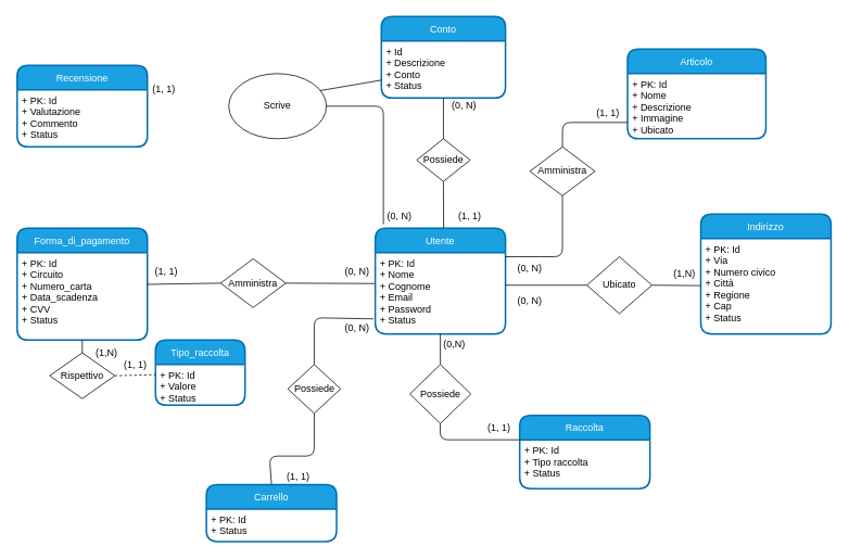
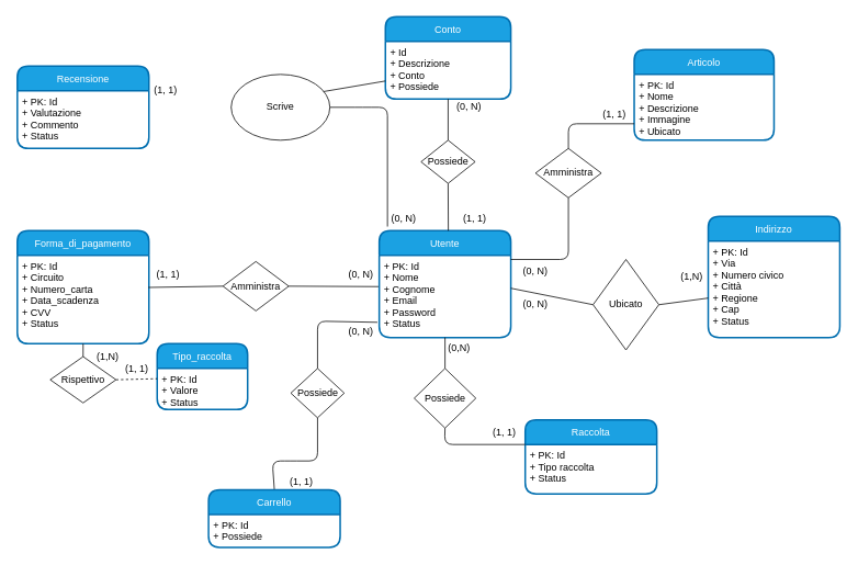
  <mxCell id="0" />
  <mxCell id="1" parent="0" />
  <mxCell id="2" value="Utente" style="swimlane;childLayout=stackLayout;horizontal=1;startSize=30;horizontalStack=0;rounded=1;fontSize=12;fontStyle=0;strokeWidth=2;resizeParent=0;resizeLast=1;shadow=0;dashed=0;align=center;fillColor=#1ba1e2;fontColor=#ffffff;strokeColor=#006EAF;" parent="1" vertex="1"><mxGeometry x="460" y="280" width="160" height="130" as="geometry" /></mxCell>
  <mxCell id="3" value="+ PK: Id&#10;+ Nome&#10;+ Cognome&#10;+ Email&#10;+ Password&#10;+ Status" style="align=left;strokeColor=none;fillColor=none;spacingLeft=4;fontSize=12;verticalAlign=top;resizable=0;rotatable=0;part=1;" parent="2" vertex="1"><mxGeometry y="30" width="160" height="100" as="geometry" /></mxCell>
  <mxCell id="4" value="Indirizzo" style="swimlane;childLayout=stackLayout;horizontal=1;startSize=30;horizontalStack=0;rounded=1;fontSize=12;fontStyle=0;strokeWidth=2;resizeParent=0;resizeLast=1;shadow=0;dashed=0;align=center;fillColor=#1ba1e2;fontColor=#ffffff;strokeColor=#006EAF;" parent="1" vertex="1"><mxGeometry x="860" y="262.5" width="160" height="147.5" as="geometry" /></mxCell>
  <mxCell id="5" value="+ PK: Id&#10;+ Via&#10;+ Numero civico&#10;+ Città&#10;+ Regione&#10;+ Cap&#10;+ Status" style="align=left;strokeColor=none;fillColor=none;spacingLeft=4;fontSize=12;verticalAlign=top;resizable=0;rotatable=0;part=1;" parent="4" vertex="1"><mxGeometry y="30" width="160" height="117.5" as="geometry" /></mxCell>
  <mxCell id="6" style="edgeStyle=none;html=1;exitX=1;exitY=0.5;exitDx=0;exitDy=0;endArrow=none;endFill=0;fontSize=12;" parent="1" source="8" target="5" edge="1"><mxGeometry relative="1" as="geometry" /></mxCell>
  <mxCell id="7" style="edgeStyle=none;html=1;exitX=0;exitY=0.5;exitDx=0;exitDy=0;endArrow=none;endFill=0;" parent="1" source="8" edge="1"><mxGeometry relative="1" as="geometry"><mxPoint x="620" y="350" as="targetPoint" /></mxGeometry></mxCell>
- <mxCell id="8" value="Ubicato" style="shape=rhombus;perimeter=rhombusPerimeter;whiteSpace=wrap;html=1;align=center;fontSize=12;" parent="1" vertex="1"><mxGeometry x="720" y="315" width="80" height="70" as="geometry" /></mxCell>
+ <mxCell id="8" value="Ubicato" style="shape=rhombus;perimeter=rhombusPerimeter;whiteSpace=wrap;html=1;align=center;fontSize=12;" parent="1" vertex="1"><mxGeometry x="720" y="315" width="80" height="110" as="geometry" /></mxCell>
  <mxCell id="9" value="(1,N)" style="text;html=1;strokeColor=none;fillColor=none;align=center;verticalAlign=middle;whiteSpace=wrap;rounded=0;fontSize=12;" parent="1" vertex="1"><mxGeometry x="810" y="321.25" width="60" height="30" as="geometry" /></mxCell>
  <mxCell id="10" value="(0, N)" style="text;html=1;strokeColor=none;fillColor=none;align=center;verticalAlign=middle;whiteSpace=wrap;rounded=0;fontSize=12;" parent="1" vertex="1"><mxGeometry x="620" y="315" width="60" height="30" as="geometry" /></mxCell>
  <mxCell id="11" style="edgeStyle=none;html=1;exitX=0.5;exitY=1;exitDx=0;exitDy=0;endArrow=none;endFill=0;" parent="1" source="12" edge="1"><mxGeometry relative="1" as="geometry"><mxPoint x="544" y="280" as="targetPoint" /></mxGeometry></mxCell>
  <mxCell id="12" value="Possiede" style="shape=rhombus;perimeter=rhombusPerimeter;whiteSpace=wrap;html=1;align=center;fontSize=12;" parent="1" vertex="1"><mxGeometry x="510.87" y="170" width="65.75" height="52.5" as="geometry" /></mxCell>
  <mxCell id="13" value="Conto" style="swimlane;childLayout=stackLayout;horizontal=1;startSize=30;horizontalStack=0;rounded=1;fontSize=12;fontStyle=0;strokeWidth=2;resizeParent=0;resizeLast=1;shadow=0;dashed=0;align=center;fillColor=#1ba1e2;fontColor=#ffffff;strokeColor=#006EAF;" parent="1" vertex="1"><mxGeometry x="467.5" y="20" width="152.5" height="100" as="geometry" /></mxCell>
- <mxCell id="14" value="+ Id&#10;+ Descrizione&#10;+ Conto&#10;+ Status" style="align=left;strokeColor=none;fillColor=none;spacingLeft=4;fontSize=12;verticalAlign=top;resizable=0;rotatable=0;part=1;" parent="13" vertex="1"><mxGeometry y="30" width="152.5" height="70" as="geometry" /></mxCell>
+ <mxCell id="14" value="+ Id&#10;+ Descrizione&#10;+ Conto&#10;+ Possiede" style="align=left;strokeColor=none;fillColor=none;spacingLeft=4;fontSize=12;verticalAlign=top;resizable=0;rotatable=0;part=1;" parent="13" vertex="1"><mxGeometry y="30" width="152.5" height="70" as="geometry" /></mxCell>
  <mxCell id="15" style="edgeStyle=none;html=1;exitX=0.5;exitY=0;exitDx=0;exitDy=0;entryX=0.5;entryY=1;entryDx=0;entryDy=0;endArrow=none;endFill=0;fontSize=12;" parent="1" source="12" target="14" edge="1"><mxGeometry relative="1" as="geometry" /></mxCell>
  <mxCell id="16" value="(0, N)" style="text;html=1;align=center;verticalAlign=middle;resizable=0;points=[];autosize=1;strokeColor=none;fillColor=none;fontSize=12;" parent="1" vertex="1"><mxGeometry x="543.75" y="115" width="50" height="30" as="geometry" /></mxCell>
  <mxCell id="17" value="(1, 1)" style="text;html=1;align=center;verticalAlign=middle;resizable=0;points=[];autosize=1;strokeColor=none;fillColor=none;fontSize=12;" parent="1" vertex="1"><mxGeometry x="551.25" y="250" width="50" height="30" as="geometry" /></mxCell>
  <mxCell id="18" value="Forma_di_pagamento" style="swimlane;childLayout=stackLayout;horizontal=1;startSize=30;horizontalStack=0;rounded=1;fontSize=12;fontStyle=0;strokeWidth=2;resizeParent=0;resizeLast=1;shadow=0;dashed=0;align=center;fillColor=#1ba1e2;fontColor=#ffffff;strokeColor=#006EAF;" parent="1" vertex="1"><mxGeometry x="20" y="280" width="160" height="137.5" as="geometry" /></mxCell>
  <mxCell id="19" style="edgeStyle=none;html=1;fontSize=12;" parent="18" source="20" target="18" edge="1"><mxGeometry relative="1" as="geometry" /></mxCell>
  <mxCell id="20" value="+ PK: Id&#10;+ Circuito&#10;+ Numero_carta&#10;+ Data_scadenza&#10;+ CVV&#10;+ Status&#10;&#10;&#10;" style="align=left;strokeColor=none;fillColor=none;spacingLeft=4;fontSize=12;verticalAlign=top;resizable=0;rotatable=0;part=1;" parent="18" vertex="1"><mxGeometry y="30" width="160" height="107.5" as="geometry" /></mxCell>
  <mxCell id="21" value="Tipo_raccolta" style="swimlane;childLayout=stackLayout;horizontal=1;startSize=30;horizontalStack=0;rounded=1;fontSize=12;fontStyle=0;strokeWidth=2;resizeParent=0;resizeLast=1;shadow=0;dashed=0;align=center;fillColor=#1ba1e2;fontColor=#ffffff;strokeColor=#006EAF;" parent="1" vertex="1"><mxGeometry x="190" y="417.5" width="110" height="80" as="geometry" /></mxCell>
  <mxCell id="22" value="+ PK: Id&#10;+ Valore&#10;+ Status&#10;" style="align=left;strokeColor=none;fillColor=none;spacingLeft=4;fontSize=12;verticalAlign=top;resizable=0;rotatable=0;part=1;" parent="21" vertex="1"><mxGeometry y="30" width="110" height="50" as="geometry" /></mxCell>
  <mxCell id="23" style="edgeStyle=none;html=1;exitX=0;exitY=0.5;exitDx=0;exitDy=0;endArrow=none;endFill=0;entryX=0.996;entryY=0.363;entryDx=0;entryDy=0;entryPerimeter=0;fontSize=12;" parent="1" source="25" target="20" edge="1"><mxGeometry relative="1" as="geometry"><mxPoint x="230" y="347.5" as="targetPoint" /></mxGeometry></mxCell>
  <mxCell id="24" style="edgeStyle=none;html=1;exitX=1;exitY=0.5;exitDx=0;exitDy=0;entryX=-0.006;entryY=0.38;entryDx=0;entryDy=0;entryPerimeter=0;endArrow=none;endFill=0;" parent="1" source="25" target="3" edge="1"><mxGeometry relative="1" as="geometry" /></mxCell>
  <mxCell id="25" value="Amministra" style="shape=rhombus;perimeter=rhombusPerimeter;whiteSpace=wrap;html=1;align=center;fontSize=12;" parent="1" vertex="1"><mxGeometry x="270" y="317.5" width="80" height="60" as="geometry" /></mxCell>
  <mxCell id="26" style="edgeStyle=none;html=1;exitX=0.5;exitY=0;exitDx=0;exitDy=0;endArrow=none;endFill=0;fontSize=12;" parent="1" source="28" target="20" edge="1"><mxGeometry relative="1" as="geometry" /></mxCell>
  <mxCell id="27" style="edgeStyle=none;html=1;exitX=1;exitY=0.5;exitDx=0;exitDy=0;endArrow=none;endFill=0;entryX=0;entryY=0.25;entryDx=0;entryDy=0;fontSize=12;dashed=1;" parent="1" source="28" target="22" edge="1"><mxGeometry relative="1" as="geometry"><mxPoint x="210" y="462.5" as="targetPoint" /></mxGeometry></mxCell>
  <mxCell id="28" value="Rispettivo" style="shape=rhombus;perimeter=rhombusPerimeter;whiteSpace=wrap;html=1;align=center;fontSize=12;" parent="1" vertex="1"><mxGeometry x="60" y="433.13" width="80" height="56.25" as="geometry" /></mxCell>
  <mxCell id="29" style="edgeStyle=none;html=1;exitX=0.5;exitY=0;exitDx=0;exitDy=0;entryX=-0.014;entryY=0.814;entryDx=0;entryDy=0;endArrow=none;endFill=0;entryPerimeter=0;" parent="1" source="30" target="3" edge="1"><mxGeometry relative="1" as="geometry"><Array as="points"><mxPoint x="385" y="390" /></Array></mxGeometry></mxCell>
  <mxCell id="30" value="Possiede" style="shape=rhombus;perimeter=rhombusPerimeter;whiteSpace=wrap;html=1;align=center;fontSize=12;" parent="1" vertex="1"><mxGeometry x="352.5" y="447.5" width="65" height="60" as="geometry" /></mxCell>
  <mxCell id="31" value="(1, 1)" style="text;html=1;align=center;verticalAlign=middle;resizable=0;points=[];autosize=1;strokeColor=none;fillColor=none;fontSize=12;" parent="1" vertex="1"><mxGeometry x="177.5" y="318.75" width="50" height="30" as="geometry" /></mxCell>
  <mxCell id="32" value="(0, N)" style="text;html=1;strokeColor=none;fillColor=none;align=center;verticalAlign=middle;whiteSpace=wrap;rounded=0;fontSize=12;" parent="1" vertex="1"><mxGeometry x="407.5" y="318.75" width="60" height="30" as="geometry" /></mxCell>
  <mxCell id="33" value="(1, 1)" style="text;html=1;align=center;verticalAlign=middle;resizable=0;points=[];autosize=1;strokeColor=none;fillColor=none;fontSize=12;" parent="1" vertex="1"><mxGeometry x="140" y="433.13" width="50" height="30" as="geometry" /></mxCell>
  <mxCell id="34" value="(1,N)" style="text;html=1;strokeColor=none;fillColor=none;align=center;verticalAlign=middle;whiteSpace=wrap;rounded=0;fontSize=12;" parent="1" vertex="1"><mxGeometry x="100" y="417.5" width="60" height="30" as="geometry" /></mxCell>
  <mxCell id="35" style="edgeStyle=none;html=1;exitX=0.5;exitY=0;exitDx=0;exitDy=0;entryX=0.5;entryY=1;entryDx=0;entryDy=0;endArrow=none;endFill=0;" parent="1" source="36" target="30" edge="1"><mxGeometry relative="1" as="geometry"><Array as="points"><mxPoint x="330" y="560" /><mxPoint x="350" y="560" /><mxPoint x="385" y="560" /></Array></mxGeometry></mxCell>
  <mxCell id="36" value="Carrello" style="swimlane;childLayout=stackLayout;horizontal=1;startSize=30;horizontalStack=0;rounded=1;fontSize=12;fontStyle=0;strokeWidth=2;resizeParent=0;resizeLast=1;shadow=0;dashed=0;align=center;fillColor=#1ba1e2;fontColor=#ffffff;strokeColor=#006EAF;" parent="1" vertex="1"><mxGeometry x="252.5" y="595" width="160" height="70" as="geometry" /></mxCell>
- <mxCell id="37" value="+ PK: Id&#10;+ Status&#10;" style="align=left;strokeColor=none;fillColor=none;spacingLeft=4;fontSize=12;verticalAlign=top;resizable=0;rotatable=0;part=1;" parent="36" vertex="1"><mxGeometry y="30" width="160" height="40" as="geometry" /></mxCell>
+ <mxCell id="37" value="+ PK: Id&#10;+ Possiede&#10;" style="align=left;strokeColor=none;fillColor=none;spacingLeft=4;fontSize=12;verticalAlign=top;resizable=0;rotatable=0;part=1;" parent="36" vertex="1"><mxGeometry y="30" width="160" height="40" as="geometry" /></mxCell>
  <mxCell id="38" value="(1, 1)" style="text;html=1;align=center;verticalAlign=middle;resizable=0;points=[];autosize=1;strokeColor=none;fillColor=none;fontSize=12;" parent="1" vertex="1"><mxGeometry x="340" y="570" width="50" height="30" as="geometry" /></mxCell>
  <mxCell id="39" value="Raccolta" style="swimlane;childLayout=stackLayout;horizontal=1;startSize=30;horizontalStack=0;rounded=1;fontSize=12;fontStyle=0;strokeWidth=2;resizeParent=0;resizeLast=1;shadow=0;dashed=0;align=center;fillColor=#1ba1e2;fontColor=#ffffff;strokeColor=#006EAF;" parent="1" vertex="1"><mxGeometry x="637.5" y="510" width="160" height="90" as="geometry" /></mxCell>
  <mxCell id="40" value="+ PK: Id&#10;+ Tipo raccolta&#10;+ Status" style="align=left;strokeColor=none;fillColor=none;spacingLeft=4;fontSize=12;verticalAlign=top;resizable=0;rotatable=0;part=1;" parent="39" vertex="1"><mxGeometry y="30" width="160" height="60" as="geometry" /></mxCell>
  <mxCell id="41" style="edgeStyle=none;html=1;exitX=0.5;exitY=1;exitDx=0;exitDy=0;entryX=0;entryY=0;entryDx=0;entryDy=0;startArrow=none;startFill=0;endArrow=none;endFill=0;fontSize=12;" parent="1" source="43" target="40" edge="1"><mxGeometry relative="1" as="geometry"><Array as="points"><mxPoint x="539.5" y="540" /></Array></mxGeometry></mxCell>
  <mxCell id="42" style="edgeStyle=none;html=1;exitX=0.5;exitY=0;exitDx=0;exitDy=0;entryX=0.5;entryY=1;entryDx=0;entryDy=0;endArrow=none;endFill=0;" parent="1" source="43" target="3" edge="1"><mxGeometry relative="1" as="geometry" /></mxCell>
  <mxCell id="43" value="Possiede" style="shape=rhombus;perimeter=rhombusPerimeter;whiteSpace=wrap;html=1;align=center;fontSize=12;" parent="1" vertex="1"><mxGeometry x="502.5" y="447.5" width="75" height="72.5" as="geometry" /></mxCell>
  <mxCell id="44" value="(1, 1)" style="text;html=1;align=center;verticalAlign=middle;resizable=0;points=[];autosize=1;strokeColor=none;fillColor=none;fontSize=12;" parent="1" vertex="1"><mxGeometry x="586.63" y="510" width="50" height="30" as="geometry" /></mxCell>
  <mxCell id="45" value="Articolo" style="swimlane;childLayout=stackLayout;horizontal=1;startSize=30;horizontalStack=0;rounded=1;fontSize=12;fontStyle=0;strokeWidth=2;resizeParent=0;resizeLast=1;shadow=0;dashed=0;align=center;arcSize=15;fillColor=#1ba1e2;fontColor=#ffffff;strokeColor=#006EAF;" parent="1" vertex="1"><mxGeometry x="770" y="60" width="170" height="110" as="geometry" /></mxCell>
  <mxCell id="46" style="edgeStyle=none;html=1;fontSize=12;" parent="45" source="48" target="45" edge="1"><mxGeometry relative="1" as="geometry" /></mxCell>
  <mxCell id="47" style="edgeStyle=none;html=1;endArrow=none;endFill=0;fontSize=12;" parent="45" source="48" target="45" edge="1"><mxGeometry relative="1" as="geometry" /></mxCell>
  <mxCell id="48" value="+ PK: Id&#10;+ Nome&#10;+ Descrizione&#10;+ Immagine&#10;+ Ubicato" style="align=left;strokeColor=none;fillColor=none;spacingLeft=4;fontSize=12;verticalAlign=top;resizable=0;rotatable=0;part=1;" parent="45" vertex="1"><mxGeometry y="30" width="170" height="80" as="geometry" /></mxCell>
  <mxCell id="49" style="edgeStyle=none;html=1;exitX=0.5;exitY=0;exitDx=0;exitDy=0;entryX=0;entryY=0.75;entryDx=0;entryDy=0;endArrow=none;endFill=0;" parent="1" source="51" target="48" edge="1"><mxGeometry relative="1" as="geometry"><Array as="points"><mxPoint x="690" y="150" /></Array></mxGeometry></mxCell>
  <mxCell id="50" style="edgeStyle=none;html=1;exitX=0.5;exitY=1;exitDx=0;exitDy=0;entryX=0;entryY=0;entryDx=0;entryDy=0;endArrow=none;endFill=0;" parent="1" source="51" target="10" edge="1"><mxGeometry relative="1" as="geometry"><Array as="points"><mxPoint x="690" y="315" /></Array></mxGeometry></mxCell>
  <mxCell id="51" value="Amministra" style="shape=rhombus;perimeter=rhombusPerimeter;whiteSpace=wrap;html=1;align=center;fontSize=12;" parent="1" vertex="1"><mxGeometry x="650" y="180" width="80" height="60" as="geometry" /></mxCell>
  <mxCell id="52" value="Recensione" style="swimlane;childLayout=stackLayout;horizontal=1;startSize=30;horizontalStack=0;rounded=1;fontSize=12;fontStyle=0;strokeWidth=2;resizeParent=0;resizeLast=1;shadow=0;dashed=0;align=center;fillColor=#1ba1e2;fontColor=#ffffff;strokeColor=#006EAF;" parent="1" vertex="1"><mxGeometry x="20" y="80" width="160" height="100" as="geometry" /></mxCell>
  <mxCell id="53" value="+ PK: Id&#10;+ Valutazione&#10;+ Commento&#10;+ Status&#10;&#10;" style="align=left;strokeColor=none;fillColor=none;spacingLeft=4;fontSize=12;verticalAlign=top;resizable=0;rotatable=0;part=1;" parent="52" vertex="1"><mxGeometry y="30" width="160" height="70" as="geometry" /></mxCell>
  <mxCell id="54" value="(1, 1)" style="text;html=1;align=center;verticalAlign=middle;resizable=0;points=[];autosize=1;strokeColor=none;fillColor=none;fontSize=12;" parent="1" vertex="1"><mxGeometry x="175" y="95" width="50" height="30" as="geometry" /></mxCell>
  <mxCell id="55" style="edgeStyle=none;html=1;exitX=1;exitY=0.5;exitDx=0;exitDy=0;endArrow=none;endFill=0;" parent="1" source="57" edge="1"><mxGeometry relative="1" as="geometry"><mxPoint x="470" y="275" as="targetPoint" /><Array as="points"><mxPoint x="440" y="130" /><mxPoint x="470" y="130" /></Array></mxGeometry></mxCell>
  <mxCell id="56" style="edgeStyle=none;html=1;exitX=0;exitY=0.5;exitDx=0;exitDy=0;endArrow=none;endFill=0;" parent="1" source="57" target="14" edge="1"><mxGeometry relative="1" as="geometry" /></mxCell>
  <mxCell id="57" value="Scrive" style="ellipse;whiteSpace=wrap;html=1;fontSize=12;" parent="1" vertex="1"><mxGeometry x="280" y="90" width="120" height="80" as="geometry" /></mxCell>
  <mxCell id="58" value="&lt;div style=&quot;text-align: center;&quot;&gt;&lt;span style=&quot;background-color: initial;&quot;&gt;(1, 1)&lt;/span&gt;&lt;/div&gt;" style="text;whiteSpace=wrap;html=1;" parent="1" vertex="1"><mxGeometry x="730" y="125" width="60" height="40" as="geometry" /></mxCell>
  <mxCell id="59" value="(0, N)" style="text;html=1;strokeColor=none;fillColor=none;align=center;verticalAlign=middle;whiteSpace=wrap;rounded=0;fontSize=12;" parent="1" vertex="1"><mxGeometry x="620" y="355" width="60" height="30" as="geometry" /></mxCell>
  <mxCell id="60" value="(0, N)" style="text;html=1;strokeColor=none;fillColor=none;align=center;verticalAlign=middle;whiteSpace=wrap;rounded=0;fontSize=12;" parent="1" vertex="1"><mxGeometry x="407.5" y="387.5" width="60" height="30" as="geometry" /></mxCell>
  <mxCell id="61" value="(0, N)" style="text;html=1;strokeColor=none;fillColor=none;align=center;verticalAlign=middle;whiteSpace=wrap;rounded=0;fontSize=12;" parent="1" vertex="1"><mxGeometry x="460" y="250" width="60" height="30" as="geometry" /></mxCell>
  <mxCell id="62" value="(0,N)" style="text;html=1;align=center;verticalAlign=middle;resizable=0;points=[];autosize=1;strokeColor=none;fillColor=none;" vertex="1" parent="1"><mxGeometry x="536.62" y="413.13" width="40" height="20" as="geometry" /></mxCell>
